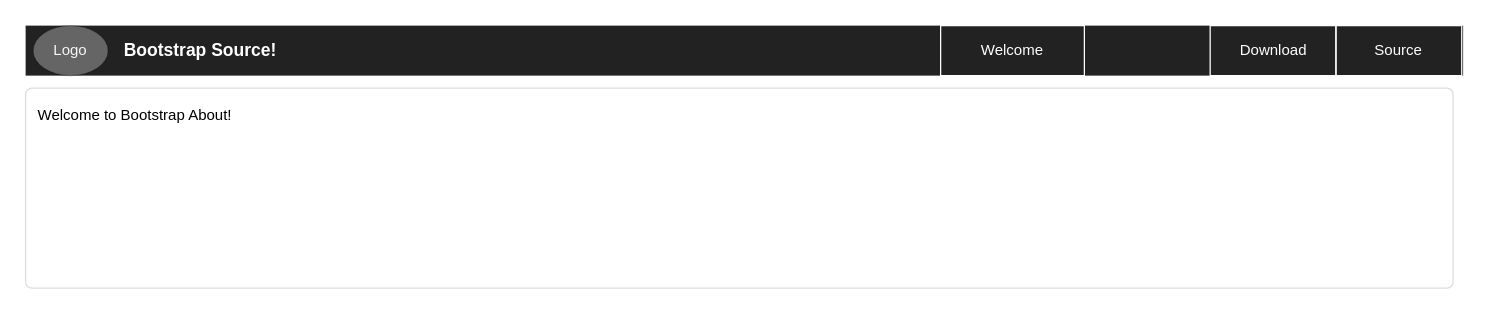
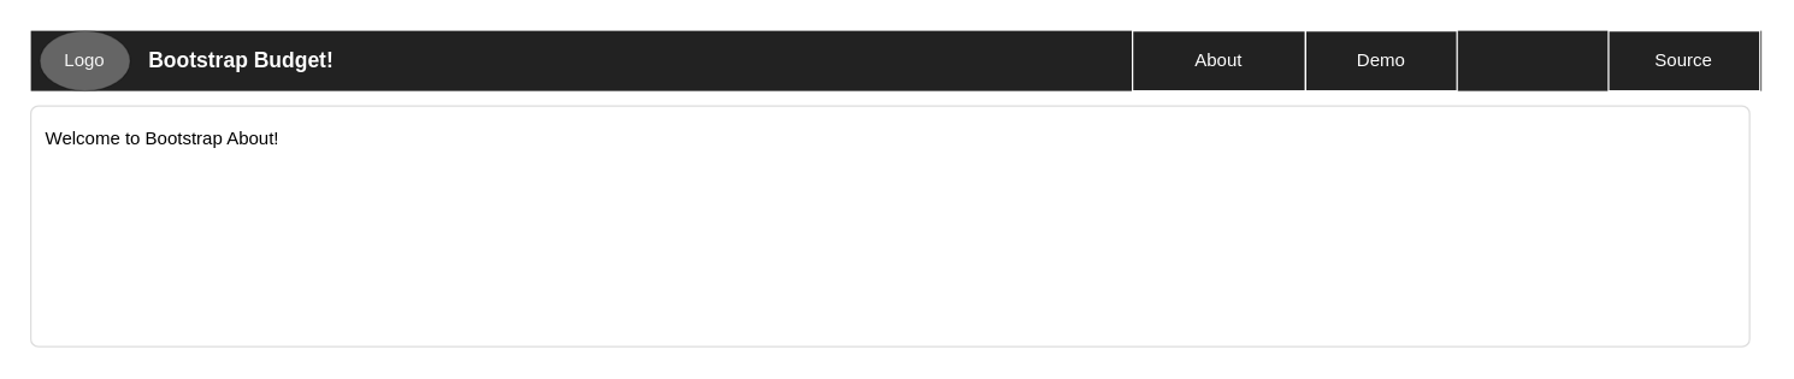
  <mxCell id="0" style=";html=1;" />
  <mxCell id="1" style=";html=1;" parent="0" />
  <mxCell id="2" value="" style="html=1;shadow=0;dashed=0;shape=mxgraph.bootstrap.rect;fillColor=#222222;strokeColor=none;whiteSpace=wrap;rounded=0;fontSize=12;fontColor=#000000;align=center;fontStyle=1;" parent="1" vertex="1"><mxGeometry x="20" y="20" width="1150" height="40" as="geometry" /></mxCell>
- <mxCell id="3" value="Bootstrap Source!" style="html=1;shadow=0;dashed=0;fillColor=none;strokeColor=none;shape=mxgraph.bootstrap.rect;fontSize=14;whiteSpace=wrap;fontStyle=1;fontColor=#FFFFFF;" parent="2" vertex="1"><mxGeometry x="65" width="150" height="40" as="geometry" /></mxCell>
- <mxCell id="4" value="Welcome" style="html=1;shadow=0;dashed=0;fillColor=none;shape=mxgraph.bootstrap.rect;whiteSpace=wrap;strokeColor=#FFFFFF;fontColor=#FFFFFF;" parent="2" vertex="1"><mxGeometry x="732" width="115" height="40" as="geometry" /></mxCell>
+ <mxCell id="3" value="Bootstrap Budget!" style="html=1;shadow=0;dashed=0;fillColor=none;strokeColor=none;shape=mxgraph.bootstrap.rect;fontSize=14;whiteSpace=wrap;fontStyle=1;fontColor=#FFFFFF;" parent="2" vertex="1"><mxGeometry x="65" width="150" height="40" as="geometry" /></mxCell>
+ <mxCell id="4" value="About" style="html=1;shadow=0;dashed=0;fillColor=none;shape=mxgraph.bootstrap.rect;whiteSpace=wrap;strokeColor=#FFFFFF;fontColor=#FFFFFF;" parent="2" vertex="1"><mxGeometry x="732" width="115" height="40" as="geometry" /></mxCell>
+ <mxCell id="5" value="Demo" style="html=1;shadow=0;dashed=0;fillColor=none;shape=mxgraph.bootstrap.rect;whiteSpace=wrap;fontColor=#FFFFFF;strokeColor=#FFFFFF;" parent="2" vertex="1"><mxGeometry x="847" width="100.625" height="40" as="geometry" /></mxCell>
  <mxCell id="6" value="Logo" style="ellipse;whiteSpace=wrap;html=1;opacity=30;fontColor=#F5F5F5;" vertex="1" parent="2"><mxGeometry x="6" width="60" height="40" as="geometry" /></mxCell>
- <mxCell id="7" value="Download" style="html=1;shadow=0;dashed=0;fillColor=none;shape=mxgraph.bootstrap.rect;whiteSpace=wrap;fontColor=#FFFFFF;strokeColor=#FFFFFF;" vertex="1" parent="2"><mxGeometry x="947.63" width="100.625" height="40" as="geometry" /></mxCell>
  <mxCell id="8" value="Source" style="html=1;shadow=0;dashed=0;fillColor=none;shape=mxgraph.bootstrap.rect;whiteSpace=wrap;fontColor=#FFFFFF;strokeColor=#FFFFFF;" vertex="1" parent="2"><mxGeometry x="1048.26" width="100.625" height="40" as="geometry" /></mxCell>
  <mxCell id="9" value="Welcome to Bootstrap About!&lt;br&gt;&lt;br&gt;" style="html=1;shadow=0;dashed=0;shape=mxgraph.bootstrap.rrect;rSize=5;fontSize=12;strokeColor=#dddddd;align=left;spacing=10;verticalAlign=top;whiteSpace=wrap;rounded=0;" parent="1" vertex="1"><mxGeometry x="20" y="70" width="1142" height="160" as="geometry" /></mxCell>
